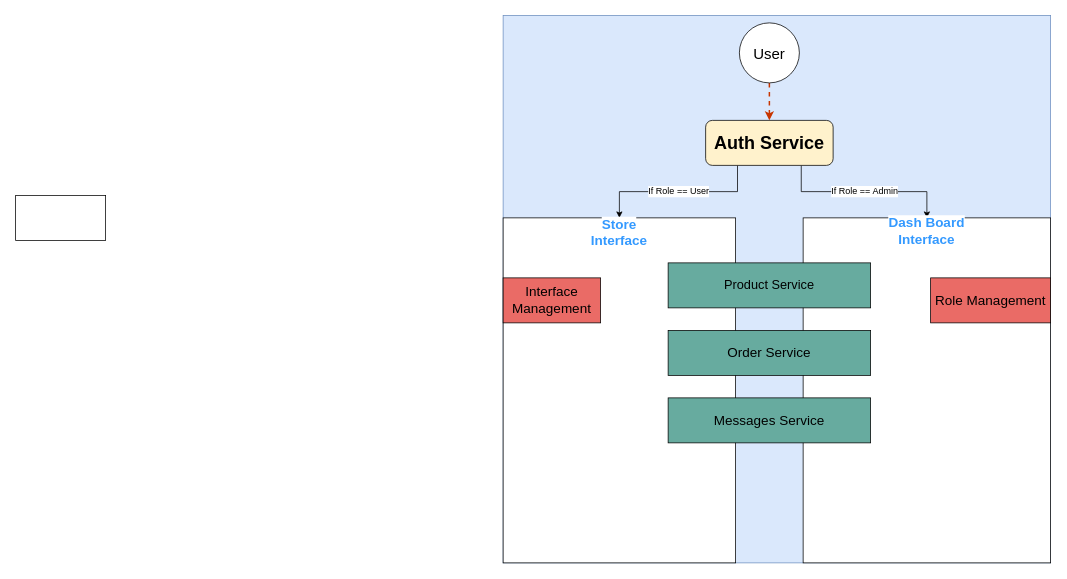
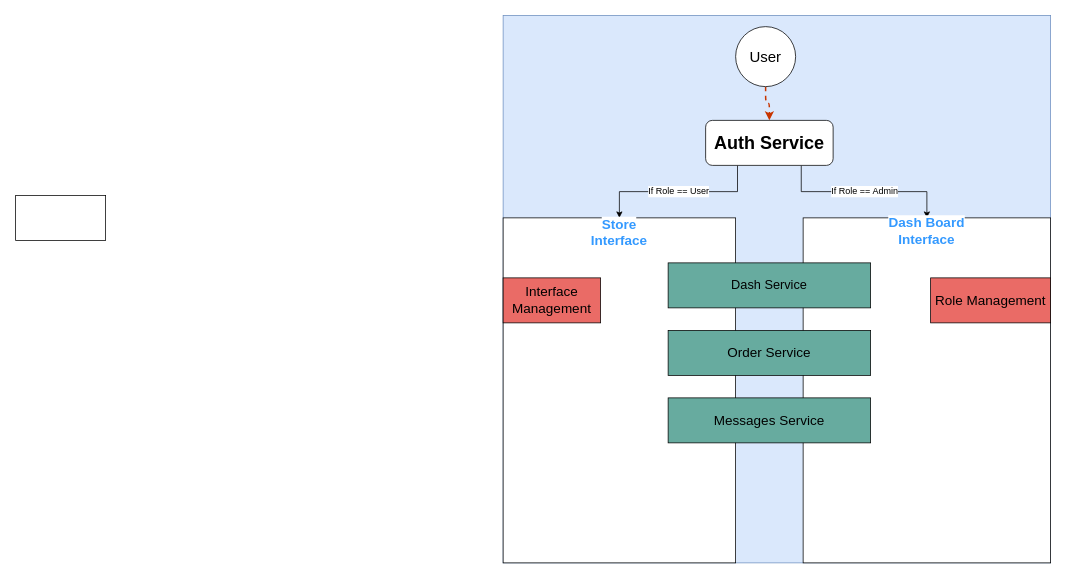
  <mxCell id="0" />
  <mxCell id="1" parent="0" />
  <mxCell id="2" value="" style="whiteSpace=wrap;html=1;aspect=fixed;fillColor=#dae8fc;strokeColor=#6c8ebf;" parent="1" vertex="1"><mxGeometry x="670" y="20" width="730" height="730" as="geometry" /></mxCell>
  <mxCell id="3" value="&lt;font style=&quot;font-size: 12px;&quot;&gt;If Role == Admin&lt;/font&gt;" style="edgeStyle=orthogonalEdgeStyle;rounded=0;orthogonalLoop=1;jettySize=auto;html=1;exitX=0.75;exitY=1;exitDx=0;exitDy=0;entryX=0.5;entryY=0;entryDx=0;entryDy=0;" parent="1" source="5" target="8" edge="1"><mxGeometry relative="1" as="geometry" /></mxCell>
  <mxCell id="4" value="&lt;font style=&quot;font-size: 12px;&quot;&gt;If Role == User&lt;/font&gt;" style="edgeStyle=orthogonalEdgeStyle;rounded=0;orthogonalLoop=1;jettySize=auto;html=1;exitX=0.25;exitY=1;exitDx=0;exitDy=0;entryX=0.5;entryY=0;entryDx=0;entryDy=0;" parent="1" source="5" target="9" edge="1"><mxGeometry relative="1" as="geometry" /></mxCell>
- <mxCell id="5" value="&lt;h3 style=&quot;&quot;&gt;&lt;font style=&quot;font-size: 24px;&quot;&gt;Auth Service&lt;/font&gt;&lt;/h3&gt;" style="rounded=1;whiteSpace=wrap;html=1;fillColor=#fff2cc;" parent="1" vertex="1"><mxGeometry x="940" y="160" width="170" height="60" as="geometry" /></mxCell>
+ <mxCell id="5" value="&lt;h3 style=&quot;&quot;&gt;&lt;font style=&quot;font-size: 24px;&quot;&gt;Auth Service&lt;/font&gt;&lt;/h3&gt;" style="rounded=1;whiteSpace=wrap;html=1;" parent="1" vertex="1"><mxGeometry x="940" y="160" width="170" height="60" as="geometry" /></mxCell>
  <mxCell id="6" style="edgeStyle=orthogonalEdgeStyle;rounded=1;orthogonalLoop=1;jettySize=auto;html=1;exitX=0.5;exitY=1;exitDx=0;exitDy=0;fillColor=#fa6800;strokeColor=#C73500;curved=0;strokeWidth=2;dashed=1;" parent="1" source="7" target="5" edge="1"><mxGeometry relative="1" as="geometry" /></mxCell>
- <mxCell id="7" value="&lt;font style=&quot;font-size: 20px;&quot;&gt;User&lt;/font&gt;" style="ellipse;whiteSpace=wrap;html=1;aspect=fixed;" parent="1" vertex="1"><mxGeometry x="985" y="30" width="80" height="80" as="geometry" /></mxCell>
+ <mxCell id="7" value="&lt;font style=&quot;font-size: 20px;&quot;&gt;User&lt;/font&gt;" style="ellipse;whiteSpace=wrap;html=1;aspect=fixed;" parent="1" vertex="1"><mxGeometry x="980" y="35" width="80" height="80" as="geometry" /></mxCell>
  <mxCell id="8" value="" style="rounded=0;whiteSpace=wrap;html=1;" parent="1" vertex="1"><mxGeometry x="1070" y="290" width="330" height="460" as="geometry" /></mxCell>
  <mxCell id="9" value="" style="rounded=0;whiteSpace=wrap;html=1;" parent="1" vertex="1"><mxGeometry x="670" y="290" width="310" height="460" as="geometry" /></mxCell>
  <mxCell id="10" value="&lt;font color=&quot;#3399ff&quot; size=&quot;1&quot; style=&quot;&quot;&gt;&lt;b style=&quot;background-color: rgb(255, 255, 255); font-size: 18px;&quot;&gt;Dash Board Interface&lt;/b&gt;&lt;/font&gt;" style="text;html=1;align=center;verticalAlign=middle;whiteSpace=wrap;rounded=0;" parent="1" vertex="1"><mxGeometry x="1172.82" y="287.5" width="124.37" height="40" as="geometry" /></mxCell>
  <mxCell id="11" value="&lt;font color=&quot;#3399ff&quot; style=&quot;font-size: 18px; background-color: rgb(255, 255, 255);&quot;&gt;&lt;b&gt;Store Interface&lt;/b&gt;&lt;/font&gt;" style="text;html=1;align=center;verticalAlign=middle;whiteSpace=wrap;rounded=0;" parent="1" vertex="1"><mxGeometry x="780" y="287.5" width="90" height="45" as="geometry" /></mxCell>
- <mxCell id="12" value="&lt;font style=&quot;font-size: 17px;&quot;&gt;Product Service&lt;/font&gt;" style="rounded=0;whiteSpace=wrap;html=1;fillColor=#67AB9F;" parent="1" vertex="1"><mxGeometry x="890" y="350" width="270" height="60" as="geometry" /></mxCell>
+ <mxCell id="12" value="&lt;font style=&quot;font-size: 17px;&quot;&gt;Dash Service&lt;/font&gt;" style="rounded=0;whiteSpace=wrap;html=1;fillColor=#67AB9F;" parent="1" vertex="1"><mxGeometry x="890" y="350" width="270" height="60" as="geometry" /></mxCell>
  <mxCell id="13" value="&lt;font style=&quot;font-size: 18px;&quot;&gt;Order Service&lt;/font&gt;" style="rounded=0;whiteSpace=wrap;html=1;strokeColor=#000000;fillColor=#67AB9F;" parent="1" vertex="1"><mxGeometry x="890" y="440" width="270" height="60" as="geometry" /></mxCell>
  <mxCell id="14" value="&lt;font style=&quot;font-size: 18px;&quot;&gt;Messages Service&lt;/font&gt;" style="rounded=0;whiteSpace=wrap;html=1;fillColor=#67AB9F;" parent="1" vertex="1"><mxGeometry x="890" y="530" width="270" height="60" as="geometry" /></mxCell>
  <mxCell id="15" value="&lt;font style=&quot;font-size: 18px;&quot;&gt;Interface Management&lt;/font&gt;" style="rounded=0;whiteSpace=wrap;html=1;fillColor=#EA6B66;" parent="1" vertex="1"><mxGeometry x="670" y="370" width="130" height="60" as="geometry" /></mxCell>
  <mxCell id="16" value="&lt;font style=&quot;font-size: 18px;&quot;&gt;Role Management&lt;/font&gt;" style="rounded=0;whiteSpace=wrap;html=1;fillColor=#EA6B66;" parent="1" vertex="1"><mxGeometry x="1240" y="370" width="160" height="60" as="geometry" /></mxCell>
  <mxCell id="17" value="" style="rounded=0;whiteSpace=wrap;html=1;" parent="1" vertex="1"><mxGeometry x="20" y="260" width="120" height="60" as="geometry" /></mxCell>
